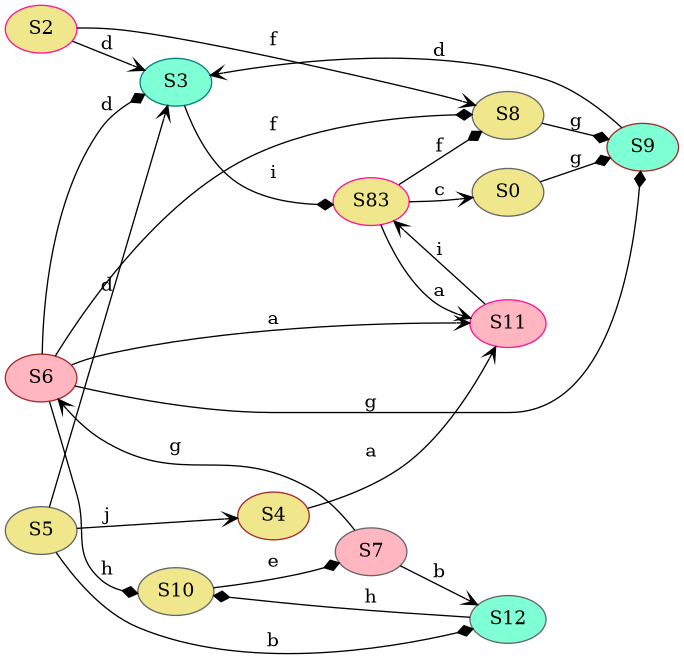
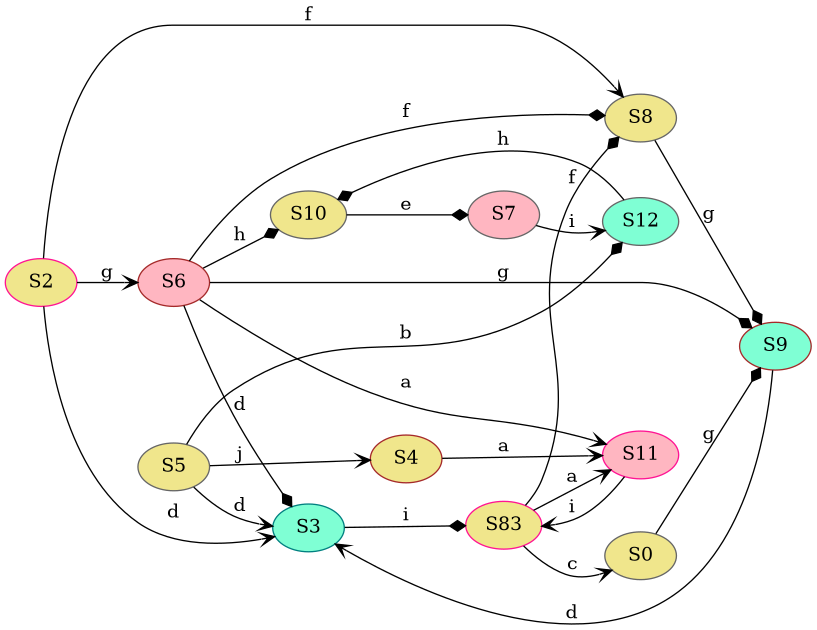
  strict digraph {
    rankdir=LR
    node [color=gray40 fillcolor=khaki style=filled]
    edge [arrowhead=vee]
    S2 [color=deeppink]
    S3 [color=teal fillcolor=aquamarine]
    S8
    S6 [color=brown fillcolor=lightpink]
    n5 [color=deeppink label=S83]
    S9 [color=brown fillcolor=aquamarine]
    S11 [color=deeppink fillcolor=lightpink]
    S10
    S0
    S12 [fillcolor=aquamarine]
    S7 [fillcolor=lightpink]
    S5
    S4 [color=brown]
    S2 -> S3 [label=d]
    S2 -> S8 [label=f]
-   S7 -> S6 [label=g]
+   S2 -> S6 [label=g]
    S3 -> n5 [arrowhead=diamond label=i]
    S8 -> S9 [arrowhead=diamond label=g]
    S6 -> S3 [arrowhead=diamond label=d]
    S6 -> S8 [arrowhead=diamond label=f]
    S6 -> S9 [arrowhead=diamond label=g]
    S6 -> S11 [label=a]
    S6 -> S10 [arrowhead=diamond label=h]
    n5 -> S8 [arrowhead=diamond label=f]
    n5 -> S11 [label=a]
    n5 -> S0 [label=c]
    S9 -> S3 [label=d]
    S11 -> n5 [label=i]
    S10 -> S7 [arrowhead=diamond label=e]
    S0 -> S9 [arrowhead=diamond label=g]
    S12 -> S10 [arrowhead=diamond label=h]
-   S7 -> S12 [label=b]
+   S7 -> S12 [label=i]
    S5 -> S3 [label=d]
    S5 -> S12 [arrowhead=diamond label=b]
    S5 -> S4 [label=j]
    S4 -> S11 [label=a]
  }
